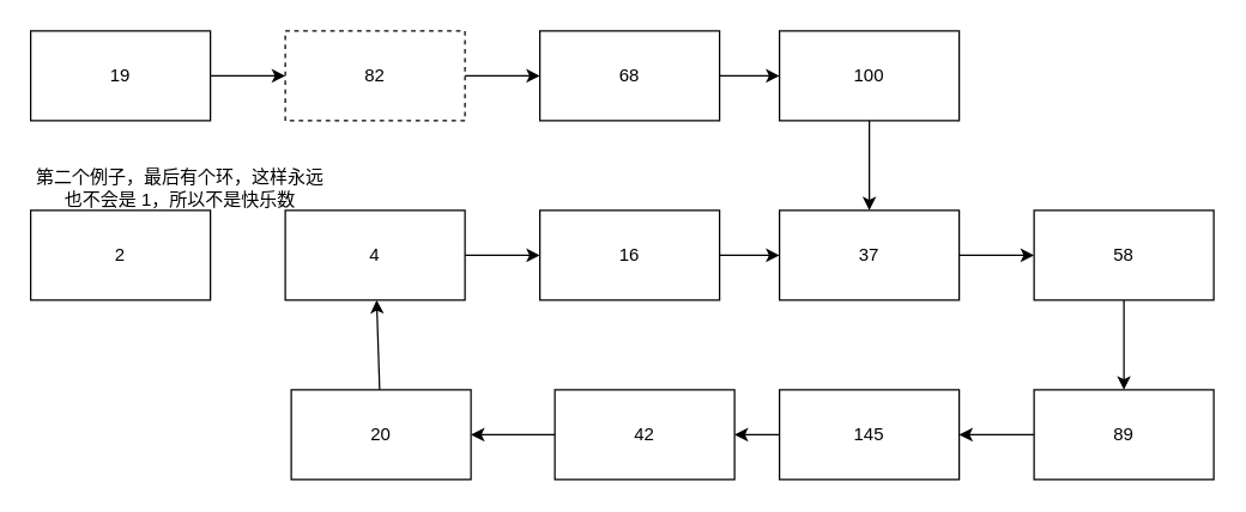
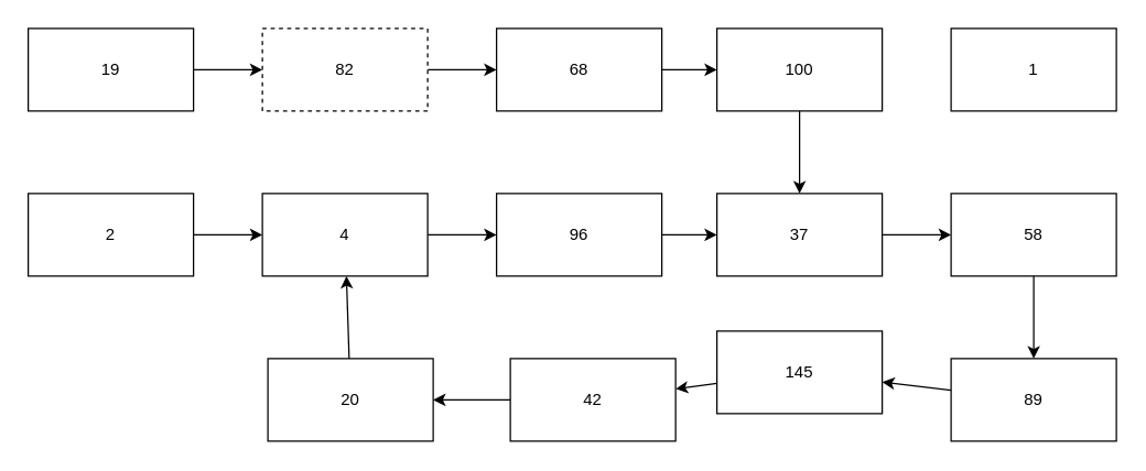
  <mxCell id="0" />
  <mxCell id="1" parent="0" />
  <mxCell id="2" value="" style="edgeStyle=none;html=1;" edge="1" parent="1" source="3" target="5"><mxGeometry relative="1" as="geometry" /></mxCell>
  <mxCell id="3" value="19" style="rounded=0;whiteSpace=wrap;html=1;" vertex="1" parent="1"><mxGeometry x="20" y="20" width="120" height="60" as="geometry" /></mxCell>
  <mxCell id="4" value="" style="edgeStyle=none;html=1;" edge="1" parent="1" source="5" target="7"><mxGeometry relative="1" as="geometry" /></mxCell>
  <mxCell id="5" value="82" style="rounded=0;whiteSpace=wrap;html=1;dashed=1;" vertex="1" parent="1"><mxGeometry x="190" y="20" width="120" height="60" as="geometry" /></mxCell>
  <mxCell id="6" value="" style="edgeStyle=none;html=1;" edge="1" parent="1" source="7" target="9"><mxGeometry relative="1" as="geometry" /></mxCell>
  <mxCell id="7" value="68" style="rounded=0;whiteSpace=wrap;html=1;" vertex="1" parent="1"><mxGeometry x="360" y="20" width="120" height="60" as="geometry" /></mxCell>
  <mxCell id="8" value="" style="edgeStyle=none;html=1;" edge="1" parent="1" source="9" target="18"><mxGeometry relative="1" as="geometry" /></mxCell>
  <mxCell id="9" value="100" style="rounded=0;whiteSpace=wrap;html=1;" vertex="1" parent="1"><mxGeometry x="520" y="20" width="120" height="60" as="geometry" /></mxCell>
+ <mxCell id="10" value="1" style="rounded=0;whiteSpace=wrap;html=1;" vertex="1" parent="1"><mxGeometry x="690" y="20" width="120" height="60" as="geometry" /></mxCell>
+ <mxCell id="11" value="" style="edgeStyle=none;html=1;" edge="1" parent="1" source="12" target="14"><mxGeometry relative="1" as="geometry" /></mxCell>
  <mxCell id="12" value="2" style="rounded=0;whiteSpace=wrap;html=1;" vertex="1" parent="1"><mxGeometry x="20" y="140" width="120" height="60" as="geometry" /></mxCell>
  <mxCell id="13" value="" style="edgeStyle=none;html=1;" edge="1" parent="1" source="14" target="16"><mxGeometry relative="1" as="geometry" /></mxCell>
  <mxCell id="14" value="4" style="rounded=0;whiteSpace=wrap;html=1;" vertex="1" parent="1"><mxGeometry x="190" y="140" width="120" height="60" as="geometry" /></mxCell>
  <mxCell id="15" value="" style="edgeStyle=none;html=1;" edge="1" parent="1" source="16" target="18"><mxGeometry relative="1" as="geometry" /></mxCell>
- <mxCell id="16" value="16" style="rounded=0;whiteSpace=wrap;html=1;" vertex="1" parent="1"><mxGeometry x="360" y="140" width="120" height="60" as="geometry" /></mxCell>
+ <mxCell id="16" value="96" style="rounded=0;whiteSpace=wrap;html=1;" vertex="1" parent="1"><mxGeometry x="360" y="140" width="120" height="60" as="geometry" /></mxCell>
  <mxCell id="17" value="" style="edgeStyle=none;html=1;" edge="1" parent="1" source="18" target="20"><mxGeometry relative="1" as="geometry" /></mxCell>
  <mxCell id="18" value="37" style="rounded=0;whiteSpace=wrap;html=1;" vertex="1" parent="1"><mxGeometry x="520" y="140" width="120" height="60" as="geometry" /></mxCell>
  <mxCell id="19" value="" style="edgeStyle=none;html=1;" edge="1" parent="1" source="20" target="22"><mxGeometry relative="1" as="geometry" /></mxCell>
  <mxCell id="20" value="58" style="rounded=0;whiteSpace=wrap;html=1;" vertex="1" parent="1"><mxGeometry x="690" y="140" width="120" height="60" as="geometry" /></mxCell>
  <mxCell id="21" value="" style="edgeStyle=none;html=1;" edge="1" parent="1" source="22" target="24"><mxGeometry relative="1" as="geometry" /></mxCell>
  <mxCell id="22" value="89" style="rounded=0;whiteSpace=wrap;html=1;" vertex="1" parent="1"><mxGeometry x="690" y="260" width="120" height="60" as="geometry" /></mxCell>
  <mxCell id="23" value="" style="edgeStyle=none;html=1;" edge="1" parent="1" source="24" target="26"><mxGeometry relative="1" as="geometry" /></mxCell>
- <mxCell id="24" value="145" style="rounded=0;whiteSpace=wrap;html=1;" vertex="1" parent="1"><mxGeometry x="520" y="260" width="120" height="60" as="geometry" /></mxCell>
+ <mxCell id="24" value="145" style="rounded=0;whiteSpace=wrap;html=1;" vertex="1" parent="1"><mxGeometry x="520" y="240" width="120" height="60" as="geometry" /></mxCell>
  <mxCell id="25" value="" style="edgeStyle=none;html=1;" edge="1" parent="1" source="26" target="28"><mxGeometry relative="1" as="geometry" /></mxCell>
  <mxCell id="26" value="42" style="rounded=0;whiteSpace=wrap;html=1;" vertex="1" parent="1"><mxGeometry x="370" y="260" width="120" height="60" as="geometry" /></mxCell>
  <mxCell id="27" value="" style="edgeStyle=none;html=1;" edge="1" parent="1" source="28" target="14"><mxGeometry relative="1" as="geometry" /></mxCell>
  <mxCell id="28" value="20" style="rounded=0;whiteSpace=wrap;html=1;" vertex="1" parent="1"><mxGeometry x="194" y="260" width="120" height="60" as="geometry" /></mxCell>
- <mxCell id="29" value="第二个例子，最后有个环，这样永远也不会是 1，所以不是快乐数" style="text;html=1;strokeColor=none;fillColor=none;align=center;verticalAlign=middle;whiteSpace=wrap;rounded=0;" vertex="1" parent="1"><mxGeometry x="20" y="110" width="200" height="30" as="geometry" /></mxCell>
